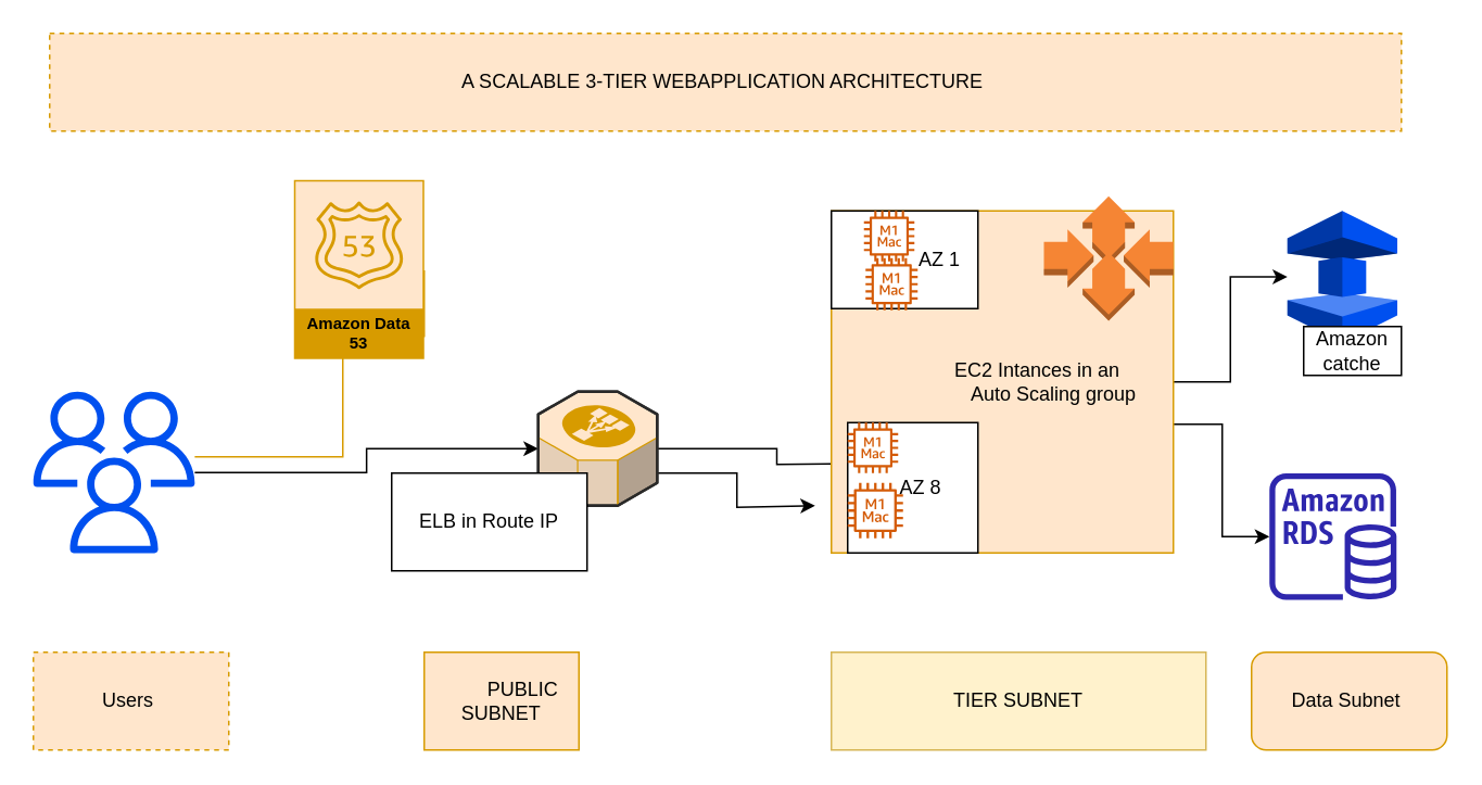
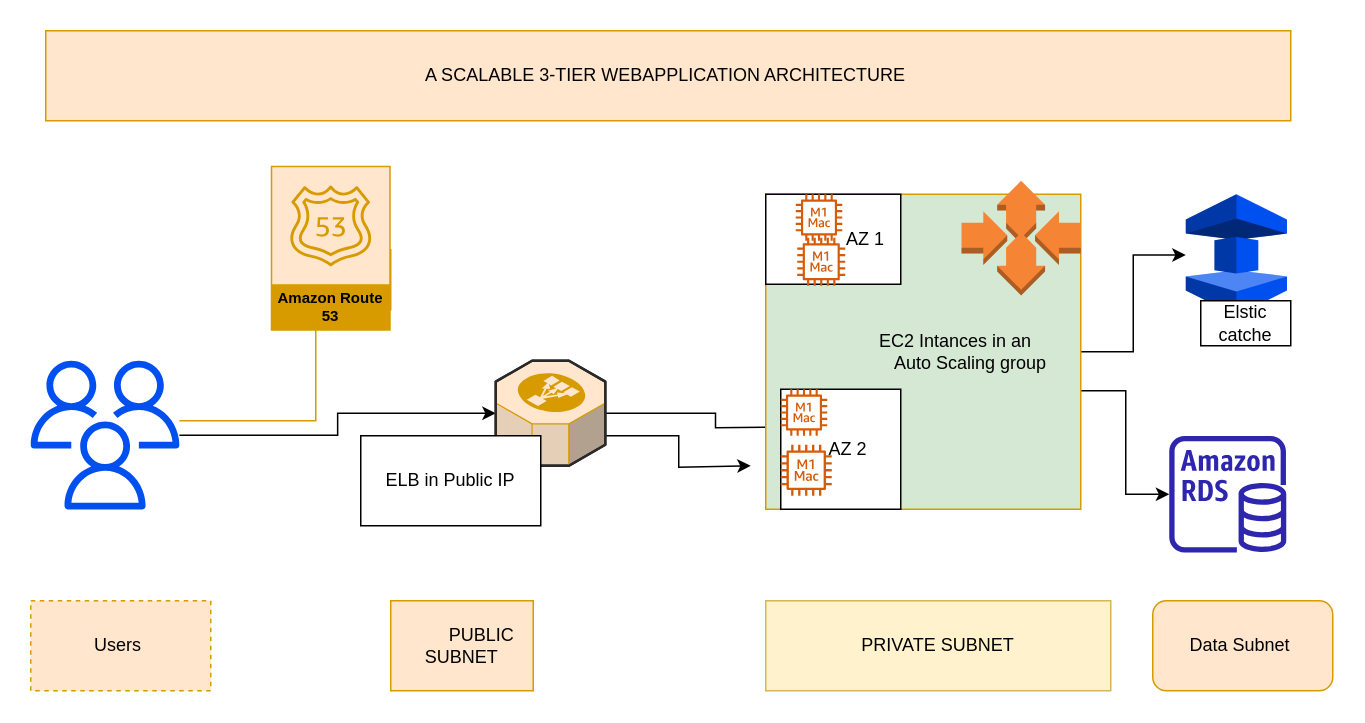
  <mxCell id="0" />
  <mxCell id="1" parent="0" />
  <mxCell id="2" style="edgeStyle=orthogonalEdgeStyle;rounded=0;orthogonalLoop=1;jettySize=auto;html=1;" parent="1" source="4" target="7" edge="1"><mxGeometry relative="1" as="geometry" /></mxCell>
  <mxCell id="3" style="edgeStyle=orthogonalEdgeStyle;rounded=0;orthogonalLoop=1;jettySize=auto;html=1;fillColor=#ffe6cc;strokeColor=#d79b00;" parent="1" source="4" edge="1"><mxGeometry relative="1" as="geometry"><mxPoint x="225" y="190" as="targetPoint" /><Array as="points"><mxPoint x="210" y="280" /><mxPoint x="210" y="200" /><mxPoint x="225" y="200" /></Array></mxGeometry></mxCell>
  <mxCell id="4" value="" style="sketch=0;outlineConnect=0;fillColor=#0050ef;strokeColor=#001DBC;dashed=0;verticalLabelPosition=bottom;verticalAlign=top;align=center;html=1;fontSize=12;fontStyle=0;aspect=fixed;pointerEvents=1;shape=mxgraph.aws4.users;fontColor=#ffffff;" parent="1" vertex="1"><mxGeometry x="20" y="240" width="99.09" height="99.09" as="geometry" /></mxCell>
  <mxCell id="5" style="edgeStyle=orthogonalEdgeStyle;rounded=0;orthogonalLoop=1;jettySize=auto;html=1;" parent="1" source="7" edge="1"><mxGeometry relative="1" as="geometry"><mxPoint x="550" y="284.085" as="targetPoint" /></mxGeometry></mxCell>
  <mxCell id="6" style="edgeStyle=orthogonalEdgeStyle;rounded=0;orthogonalLoop=1;jettySize=auto;html=1;" parent="1" source="7" edge="1"><mxGeometry relative="1" as="geometry"><mxPoint x="500" y="310" as="targetPoint" /><Array as="points"><mxPoint x="452" y="290" /><mxPoint x="452" y="311" /></Array></mxGeometry></mxCell>
  <mxCell id="7" value="" style="verticalLabelPosition=bottom;html=1;verticalAlign=top;strokeWidth=1;align=center;outlineConnect=0;dashed=0;outlineConnect=0;shape=mxgraph.aws3d.elasticLoadBalancing;fillColor=#ffe6cc;strokeColor=#d79b00;aspect=fixed;" parent="1" vertex="1"><mxGeometry x="330" y="240" width="73.04" height="70" as="geometry" /></mxCell>
  <mxCell id="8" value="Route 53" style="whiteSpace=wrap;html=1;aspect=fixed;fillColor=#ffe6cc;strokeColor=#d79b00;" parent="1" vertex="1"><mxGeometry x="220" y="166" width="40" height="40" as="geometry" /></mxCell>
  <mxCell id="9" style="edgeStyle=orthogonalEdgeStyle;rounded=0;orthogonalLoop=1;jettySize=auto;html=1;" parent="1" source="11" target="15" edge="1"><mxGeometry relative="1" as="geometry" /></mxCell>
  <mxCell id="10" style="edgeStyle=orthogonalEdgeStyle;rounded=0;orthogonalLoop=1;jettySize=auto;html=1;" parent="1" source="11" target="17" edge="1"><mxGeometry relative="1" as="geometry"><Array as="points"><mxPoint x="750" y="260" /><mxPoint x="750" y="329" /></Array></mxGeometry></mxCell>
- <mxCell id="11" value="&amp;nbsp; &amp;nbsp; &amp;nbsp; &amp;nbsp; &amp;nbsp; &amp;nbsp; &amp;nbsp; EC2 Intances in an&amp;nbsp;&lt;br&gt;&amp;nbsp; &amp;nbsp; &amp;nbsp; &amp;nbsp; &amp;nbsp; &amp;nbsp; &amp;nbsp; &amp;nbsp; &amp;nbsp; &amp;nbsp;Auto Scaling group" style="whiteSpace=wrap;html=1;aspect=fixed;fillColor=#ffe6cc;strokeColor=#d79b00;" parent="1" vertex="1"><mxGeometry x="510" y="129" width="210" height="210" as="geometry" /></mxCell>
+ <mxCell id="11" value="&amp;nbsp; &amp;nbsp; &amp;nbsp; &amp;nbsp; &amp;nbsp; &amp;nbsp; &amp;nbsp; EC2 Intances in an&amp;nbsp;&lt;br&gt;&amp;nbsp; &amp;nbsp; &amp;nbsp; &amp;nbsp; &amp;nbsp; &amp;nbsp; &amp;nbsp; &amp;nbsp; &amp;nbsp; &amp;nbsp;Auto Scaling group" style="whiteSpace=wrap;html=1;aspect=fixed;fillColor=#d5e8d4;strokeColor=#d79b00;" parent="1" vertex="1"><mxGeometry x="510" y="129" width="210" height="210" as="geometry" /></mxCell>
  <mxCell id="12" value="" style="outlineConnect=0;dashed=0;verticalLabelPosition=bottom;verticalAlign=top;align=center;html=1;shape=mxgraph.aws3.auto_scaling;fillColor=#F58534;gradientColor=none;" parent="1" vertex="1"><mxGeometry x="640.5" y="120" width="79.5" height="76.5" as="geometry" /></mxCell>
  <mxCell id="13" value="&lt;span style=&quot;white-space: pre;&quot;&gt;&#09;&lt;/span&gt;PUBLIC SUBNET" style="whiteSpace=wrap;html=1;fillColor=#ffe6cc;strokeColor=#d79b00;" parent="1" vertex="1"><mxGeometry x="260" y="400" width="95" height="60" as="geometry" /></mxCell>
  <mxCell id="14" style="edgeStyle=orthogonalEdgeStyle;rounded=0;orthogonalLoop=1;jettySize=auto;html=1;exitX=0.5;exitY=1;exitDx=0;exitDy=0;" parent="1" source="13" target="13" edge="1"><mxGeometry relative="1" as="geometry" /></mxCell>
  <mxCell id="15" value="" style="outlineConnect=0;dashed=0;verticalLabelPosition=bottom;verticalAlign=top;align=center;html=1;shape=mxgraph.aws3.elasticache;fillColor=#0050ef;strokeColor=#001DBC;fontColor=#ffffff;" parent="1" vertex="1"><mxGeometry x="790" y="129" width="67.5" height="81" as="geometry" /></mxCell>
- <mxCell id="16" value="TIER SUBNET" style="whiteSpace=wrap;html=1;fillColor=#fff2cc;strokeColor=#d6b656;" parent="1" vertex="1"><mxGeometry x="510" y="400" width="230" height="60" as="geometry" /></mxCell>
+ <mxCell id="16" value="PRIVATE SUBNET" style="whiteSpace=wrap;html=1;fillColor=#fff2cc;strokeColor=#d6b656;" parent="1" vertex="1"><mxGeometry x="510" y="400" width="230" height="60" as="geometry" /></mxCell>
  <mxCell id="17" value="" style="sketch=0;outlineConnect=0;fontColor=#232F3E;gradientColor=none;fillColor=#2E27AD;strokeColor=none;dashed=0;verticalLabelPosition=bottom;verticalAlign=top;align=center;html=1;fontSize=12;fontStyle=0;aspect=fixed;pointerEvents=1;shape=mxgraph.aws4.rds_instance;" parent="1" vertex="1"><mxGeometry x="779" y="290" width="78" height="78" as="geometry" /></mxCell>
  <mxCell id="18" value="Data Subnet&amp;nbsp;" style="rounded=1;whiteSpace=wrap;html=1;fillColor=#ffe6cc;strokeColor=#d79b00;" parent="1" vertex="1"><mxGeometry x="768" y="400" width="120" height="60" as="geometry" /></mxCell>
  <mxCell id="19" style="edgeStyle=orthogonalEdgeStyle;rounded=0;orthogonalLoop=1;jettySize=auto;html=1;exitX=0.5;exitY=1;exitDx=0;exitDy=0;" parent="1" source="18" target="18" edge="1"><mxGeometry relative="1" as="geometry" /></mxCell>
  <mxCell id="20" value="Users&amp;nbsp;" style="whiteSpace=wrap;html=1;fillColor=#ffe6cc;strokeColor=#d79b00;dashed=1;" parent="1" vertex="1"><mxGeometry x="20" y="400" width="120" height="60" as="geometry" /></mxCell>
- <mxCell id="21" value="A SCALABLE 3-TIER WEBAPPLICATION ARCHITECTURE&amp;nbsp;" style="whiteSpace=wrap;html=1;fillColor=#ffe6cc;strokeColor=#d79b00;dashed=1;" parent="1" vertex="1"><mxGeometry y="20" width="830" height="60" as="geometry" x="30" /></mxCell>
- <mxCell id="22" value="Amazon Data 53" style="sketch=0;outlineConnect=0;strokeColor=#d79b00;fillColor=#ffe6cc;dashed=0;verticalLabelPosition=middle;verticalAlign=bottom;align=center;html=1;whiteSpace=wrap;fontSize=10;fontStyle=1;spacing=3;shape=mxgraph.aws4.productIcon;prIcon=mxgraph.aws4.route_53;" parent="1" vertex="1"><mxGeometry x="180" y="110" width="80" height="110" as="geometry" /></mxCell>
- <mxCell id="23" value="Amazon catche" style="whiteSpace=wrap;html=1;" parent="1" vertex="1"><mxGeometry x="800" y="200" width="60" height="30" as="geometry" /></mxCell>
- <mxCell id="24" value="ELB in Route IP" style="whiteSpace=wrap;html=1;" parent="1" vertex="1"><mxGeometry x="240" y="290" width="120" height="60" as="geometry" /></mxCell>
+ <mxCell id="21" value="A SCALABLE 3-TIER WEBAPPLICATION ARCHITECTURE&amp;nbsp;" style="whiteSpace=wrap;html=1;fillColor=#ffe6cc;strokeColor=#d79b00;" parent="1" vertex="1"><mxGeometry y="20" width="830" height="60" as="geometry" x="30" /></mxCell>
+ <mxCell id="22" value="Amazon Route 53" style="sketch=0;outlineConnect=0;strokeColor=#d79b00;fillColor=#ffe6cc;dashed=0;verticalLabelPosition=middle;verticalAlign=bottom;align=center;html=1;whiteSpace=wrap;fontSize=10;fontStyle=1;spacing=3;shape=mxgraph.aws4.productIcon;prIcon=mxgraph.aws4.route_53;" parent="1" vertex="1"><mxGeometry x="180" y="110" width="80" height="110" as="geometry" /></mxCell>
+ <mxCell id="23" value="Elstic catche" style="whiteSpace=wrap;html=1;" parent="1" vertex="1"><mxGeometry x="800" y="200" width="60" height="30" as="geometry" /></mxCell>
+ <mxCell id="24" value="ELB in Public IP" style="whiteSpace=wrap;html=1;" parent="1" vertex="1"><mxGeometry x="240" y="290" width="120" height="60" as="geometry" /></mxCell>
  <mxCell id="25" value="&amp;nbsp; &amp;nbsp; &amp;nbsp; &amp;nbsp; &amp;nbsp; &amp;nbsp; &amp;nbsp;AZ 1" style="rounded=0;whiteSpace=wrap;html=1;" parent="1" vertex="1"><mxGeometry x="510" y="129" width="90" height="60" as="geometry" /></mxCell>
- <mxCell id="26" value="&amp;nbsp; &amp;nbsp;AZ 8" style="whiteSpace=wrap;html=1;aspect=fixed;" parent="1" vertex="1"><mxGeometry x="520" y="259" width="80" height="80" as="geometry" /></mxCell>
+ <mxCell id="26" value="&amp;nbsp; &amp;nbsp;AZ 2" style="whiteSpace=wrap;html=1;aspect=fixed;" parent="1" vertex="1"><mxGeometry x="520" y="259" width="80" height="80" as="geometry" /></mxCell>
  <mxCell id="27" value="" style="sketch=0;outlineConnect=0;fontColor=#232F3E;gradientColor=none;fillColor=#D45B07;strokeColor=none;dashed=0;verticalLabelPosition=bottom;verticalAlign=top;align=center;html=1;fontSize=12;fontStyle=0;aspect=fixed;pointerEvents=1;shape=mxgraph.aws4.ec2_m1_mac_instance;" parent="1" vertex="1"><mxGeometry x="530" y="129" width="31" height="31" as="geometry" /></mxCell>
  <mxCell id="28" value="" style="sketch=0;outlineConnect=0;fontColor=#232F3E;gradientColor=none;fillColor=#D45B07;strokeColor=none;dashed=0;verticalLabelPosition=bottom;verticalAlign=top;align=center;html=1;fontSize=12;fontStyle=0;aspect=fixed;pointerEvents=1;shape=mxgraph.aws4.ec2_m1_mac_instance;" parent="1" vertex="1"><mxGeometry x="531" y="158" width="32" height="32" as="geometry" /></mxCell>
  <mxCell id="29" value="" style="sketch=0;outlineConnect=0;fontColor=#232F3E;gradientColor=none;fillColor=#D45B07;strokeColor=none;dashed=0;verticalLabelPosition=bottom;verticalAlign=top;align=center;html=1;fontSize=12;fontStyle=0;aspect=fixed;pointerEvents=1;shape=mxgraph.aws4.ec2_m1_mac_instance;" parent="1" vertex="1"><mxGeometry x="520" y="259" width="31" height="31" as="geometry" /></mxCell>
  <mxCell id="30" value="" style="sketch=0;outlineConnect=0;fontColor=#232F3E;gradientColor=none;fillColor=#D45B07;strokeColor=none;dashed=0;verticalLabelPosition=bottom;verticalAlign=top;align=center;html=1;fontSize=12;fontStyle=0;aspect=fixed;pointerEvents=1;shape=mxgraph.aws4.ec2_m1_mac_instance;" parent="1" vertex="1"><mxGeometry x="520" y="296" width="34" height="34" as="geometry" /></mxCell>
